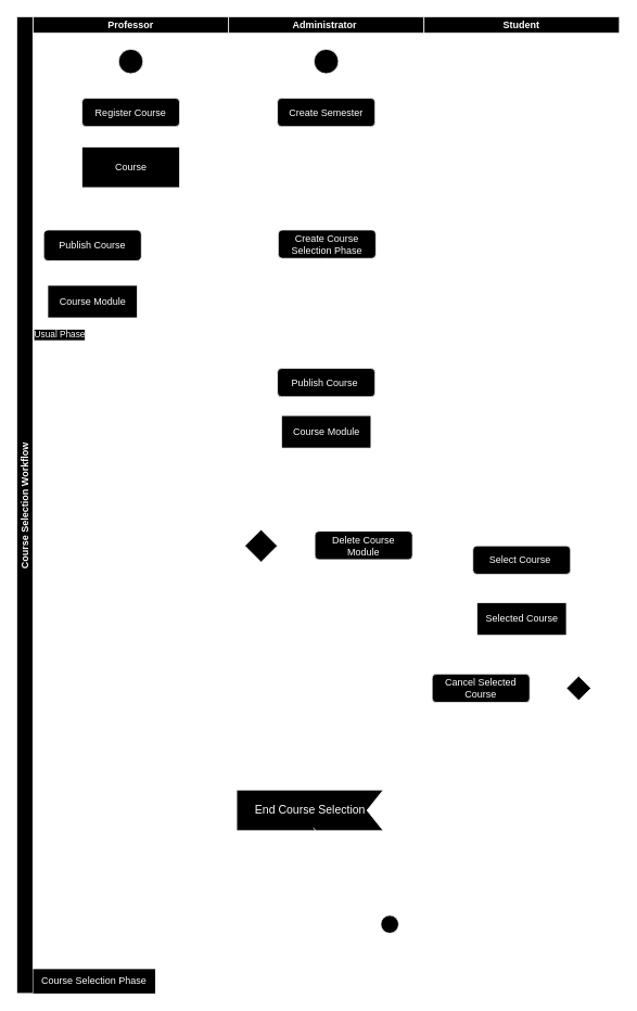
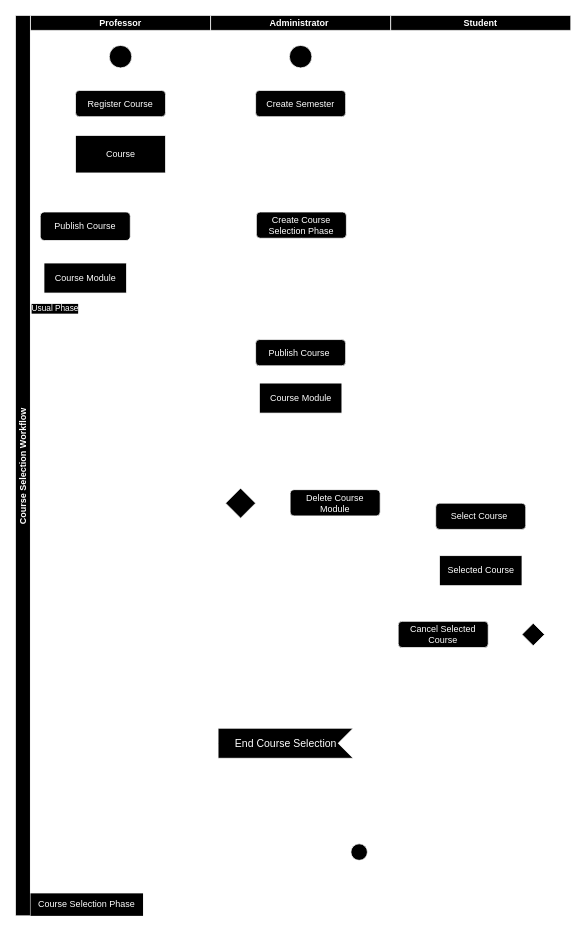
  <mxCell id="0" />
  <mxCell id="1" parent="0" />
  <mxCell id="2" value="" style="rounded=1;whiteSpace=wrap;html=1;labelBorderColor=none;fillColor=none;dashed=1;strokeColor=#FFFFFF;" parent="1" vertex="1"><mxGeometry x="230" y="360" width="510" height="700" as="geometry" /></mxCell>
  <mxCell id="3" value="Course Selection Workflow" style="swimlane;childLayout=stackLayout;resizeParent=1;resizeParentMax=0;startSize=20;horizontal=0;horizontalStack=1;fillColor=#000000;fontColor=#FFFFFF;strokeColor=#FFFFFF;" parent="1" vertex="1"><mxGeometry x="20" y="20" width="500" height="1200" as="geometry" /></mxCell>
  <mxCell id="4" value="Professor" style="swimlane;startSize=20;fillColor=#000000;strokeColor=#FFFFFF;fontColor=#FFFFFF;fillStyle=auto;" parent="3" vertex="1"><mxGeometry x="20" width="240" height="1200" as="geometry" /></mxCell>
  <mxCell id="5" value="" style="edgeStyle=none;html=1;strokeColor=#FFFFFF;fontColor=#FFFFFF;" parent="4" source="6" target="8" edge="1"><mxGeometry relative="1" as="geometry" /></mxCell>
  <mxCell id="6" value="" style="ellipse;strokeColor=#FFFFFF;fontColor=#FFFFFF;fillColor=#000000;" parent="4" vertex="1"><mxGeometry x="105" y="40" width="30" height="30" as="geometry" /></mxCell>
  <mxCell id="7" style="edgeStyle=none;html=1;exitX=0.5;exitY=1;exitDx=0;exitDy=0;entryX=0.5;entryY=0;entryDx=0;entryDy=0;fontColor=#FFFFFF;strokeColor=#FFFFFF;" parent="4" source="8" target="10" edge="1"><mxGeometry relative="1" as="geometry" /></mxCell>
  <mxCell id="8" value="&lt;font&gt;Register Course&lt;/font&gt;" style="rounded=1;whiteSpace=wrap;html=1;fillColor=#000000;strokeColor=#FFFFFF;fontColor=#FFFFFF;" parent="4" vertex="1"><mxGeometry x="60" y="100" width="120" height="35" as="geometry" /></mxCell>
  <mxCell id="9" style="edgeStyle=none;html=1;exitX=0.5;exitY=1;exitDx=0;exitDy=0;entryX=0.5;entryY=0;entryDx=0;entryDy=0;entryPerimeter=0;strokeColor=#FFFFFF;fontColor=#FFFFFF;" parent="4" source="10" target="12" edge="1"><mxGeometry relative="1" as="geometry" /></mxCell>
  <mxCell id="10" value="&lt;font&gt;Course&lt;/font&gt;" style="html=1;fillColor=#000000;strokeColor=#FFFFFF;fontColor=#FFFFFF;" parent="4" vertex="1"><mxGeometry x="60" y="160" width="120" height="50" as="geometry" /></mxCell>
  <mxCell id="11" value="Usual Phase" style="html=1;verticalAlign=bottom;labelBackgroundColor=#000000;endArrow=none;endFill=0;endSize=6;align=left;fontColor=#FFFFFF;strokeColor=#FFFFFF;" parent="4" edge="1"><mxGeometry x="-1" relative="1" as="geometry"><mxPoint y="400" as="sourcePoint" /><mxPoint x="720" y="400" as="targetPoint" /><mxPoint as="offset" /></mxGeometry></mxCell>
  <mxCell id="12" value="" style="shape=line;html=1;strokeWidth=6;strokeColor=#FFFFFF;fontColor=#FFFFFF;fillColor=#000000;" parent="4" vertex="1"><mxGeometry x="26" y="230" width="190" height="10" as="geometry" /></mxCell>
  <mxCell id="13" value="Course Selection Phase" style="text;html=1;strokeColor=none;fillColor=#000000;align=center;verticalAlign=middle;whiteSpace=wrap;rounded=0;dashed=1;labelBorderColor=none;fontColor=#FFFFFF;" parent="4" vertex="1"><mxGeometry y="1170" width="150" height="30" as="geometry" /></mxCell>
  <mxCell id="14" value="Administrator " style="swimlane;startSize=20;fillColor=#000000;strokeColor=#FFFFFF;fontColor=#FFFFFF;" parent="3" vertex="1"><mxGeometry x="260" width="240" height="1200" as="geometry" /></mxCell>
  <mxCell id="15" value="&lt;font&gt;Create Course Selection Phase&lt;/font&gt;" style="rounded=1;whiteSpace=wrap;html=1;fillColor=#000000;fontColor=#FFFFFF;strokeColor=#FFFFFF;" parent="14" vertex="1"><mxGeometry x="61" y="262" width="120" height="35" as="geometry" /></mxCell>
  <mxCell id="16" style="edgeStyle=none;html=1;exitX=0.5;exitY=1;exitDx=0;exitDy=0;entryX=0.5;entryY=0;entryDx=0;entryDy=0;fontColor=#FFFFFF;strokeColor=#FFFFFF;" parent="14" source="17" target="19" edge="1"><mxGeometry relative="1" as="geometry" /></mxCell>
  <mxCell id="17" value="&lt;font&gt;Publish Course&amp;nbsp;&lt;/font&gt;" style="rounded=1;whiteSpace=wrap;html=1;fillColor=#000000;strokeColor=#FFFFFF;fontColor=#FFFFFF;" parent="14" vertex="1"><mxGeometry x="60" y="432" width="120" height="35" as="geometry" /></mxCell>
  <mxCell id="18" style="edgeStyle=none;html=1;exitX=0.5;exitY=1;exitDx=0;exitDy=0;entryX=0.75;entryY=0.5;entryDx=0;entryDy=0;entryPerimeter=0;strokeColor=#FFFFFF;fontColor=#FFFFFF;" parent="14" source="19" target="21" edge="1"><mxGeometry relative="1" as="geometry" /></mxCell>
  <mxCell id="19" value="Course Module" style="html=1;fillColor=#000000;strokeColor=#FFFFFF;fontColor=#FFFFFF;" parent="14" vertex="1"><mxGeometry x="65" y="490" width="110" height="40" as="geometry" /></mxCell>
  <mxCell id="20" value="" style="group;fillColor=none;" parent="14" vertex="1" connectable="0"><mxGeometry x="10" y="570" width="160" height="30" as="geometry" /></mxCell>
  <mxCell id="21" value="" style="shape=line;html=1;strokeWidth=6;strokeColor=#FFFFFF;fontColor=#FFFFFF;" parent="20" vertex="1"><mxGeometry x="-10" width="161" height="10" as="geometry" /></mxCell>
  <mxCell id="22" style="edgeStyle=none;html=1;exitX=0.5;exitY=1;exitDx=0;exitDy=0;entryX=0.5;entryY=0;entryDx=0;entryDy=0;strokeColor=#FFFFFF;fontColor=#FFFFFF;endArrow=diamond;" parent="14" source="23" target="37" edge="1"><mxGeometry relative="1" as="geometry"><Array as="points"><mxPoint x="166" y="790" /><mxPoint x="310" y="790" /></Array></mxGeometry></mxCell>
  <mxCell id="23" value="&lt;font&gt;Delete Course Module&lt;/font&gt;" style="rounded=1;whiteSpace=wrap;html=1;fillColor=#000000;strokeColor=#FFFFFF;fontColor=#FFFFFF;" parent="14" vertex="1"><mxGeometry x="106" y="632" width="120" height="35" as="geometry" /></mxCell>
  <mxCell id="24" style="edgeStyle=none;html=1;exitX=1;exitY=0.5;exitDx=0;exitDy=0;entryX=0;entryY=0.5;entryDx=0;entryDy=0;strokeColor=#FFFFFF;fontColor=#FFFFFF;" parent="14" source="26" target="23" edge="1"><mxGeometry relative="1" as="geometry" /></mxCell>
  <mxCell id="25" style="edgeStyle=none;html=1;exitX=0.5;exitY=1;exitDx=0;exitDy=0;entryX=0.25;entryY=0.5;entryDx=0;entryDy=0;entryPerimeter=0;strokeColor=#FFFFFF;fontColor=#FFFFFF;" parent="14" source="26" target="41" edge="1"><mxGeometry relative="1" as="geometry"><Array as="points"><mxPoint x="40" y="800" /><mxPoint x="106" y="800" /></Array></mxGeometry></mxCell>
  <mxCell id="26" value="" style="rhombus;fillColor=#000000;strokeColor=#FFFFFF;fontColor=#FFFFFF;" parent="14" vertex="1"><mxGeometry x="20" y="630" width="40" height="40" as="geometry" /></mxCell>
  <mxCell id="27" style="edgeStyle=none;html=1;exitX=0.25;exitY=0.5;exitDx=0;exitDy=0;exitPerimeter=0;entryX=0.5;entryY=0;entryDx=0;entryDy=0;strokeColor=#FFFFFF;fontColor=#FFFFFF;" parent="14" source="21" target="26" edge="1"><mxGeometry relative="1" as="geometry" /></mxCell>
  <mxCell id="28" value="Student" style="swimlane;startSize=20;fillColor=#000000;fontColor=#FFFFFF;strokeColor=#FFFFFF;" parent="14" vertex="1"><mxGeometry x="240" width="240" height="1200" as="geometry" /></mxCell>
  <mxCell id="29" style="edgeStyle=none;html=1;exitX=0.5;exitY=1;exitDx=0;exitDy=0;entryX=0.5;entryY=0;entryDx=0;entryDy=0;strokeColor=#FFFFFF;fontColor=#FFFFFF;" parent="28" source="30" target="36" edge="1"><mxGeometry relative="1" as="geometry"><Array as="points"><mxPoint x="120" y="780" /><mxPoint x="190" y="780" /></Array></mxGeometry></mxCell>
  <mxCell id="30" value="Selected Course" style="html=1;fillColor=#000000;strokeColor=#FFFFFF;fontColor=#FFFFFF;" parent="28" vertex="1"><mxGeometry x="65" y="720" width="110" height="40" as="geometry" /></mxCell>
  <mxCell id="31" style="edgeStyle=none;html=1;exitX=0.5;exitY=1;exitDx=0;exitDy=0;entryX=0.5;entryY=0;entryDx=0;entryDy=0;strokeColor=#FFFFFF;fontColor=#FFFFFF;" parent="28" source="32" target="30" edge="1"><mxGeometry relative="1" as="geometry" /></mxCell>
  <mxCell id="32" value="&lt;font&gt;Select Course&amp;nbsp;&lt;/font&gt;" style="rounded=1;whiteSpace=wrap;html=1;fillColor=#000000;strokeColor=#FFFFFF;fontColor=#FFFFFF;" parent="28" vertex="1"><mxGeometry x="60" y="650" width="120" height="35" as="geometry" /></mxCell>
  <mxCell id="33" value="" style="edgeStyle=none;html=1;strokeColor=#FFFFFF;fontColor=#FFFFFF;" parent="28" source="34" target="32" edge="1"><mxGeometry relative="1" as="geometry" /></mxCell>
  <mxCell id="34" value="" style="shape=line;html=1;strokeWidth=6;strokeColor=#FFFFFF;fontColor=#FFFFFF;fillColor=#000000;" parent="28" vertex="1"><mxGeometry x="65" y="610" width="110" height="10" as="geometry" /></mxCell>
  <mxCell id="35" style="edgeStyle=none;html=1;exitX=0;exitY=0.5;exitDx=0;exitDy=0;entryX=1;entryY=0.5;entryDx=0;entryDy=0;strokeColor=#FFFFFF;fontColor=#FFFFFF;" parent="28" source="36" target="37" edge="1"><mxGeometry relative="1" as="geometry" /></mxCell>
  <mxCell id="36" value="" style="rhombus;fillColor=#000000;strokeColor=#FFFFFF;fontColor=#FFFFFF;" parent="28" vertex="1"><mxGeometry x="175" y="810" width="30" height="30" as="geometry" /></mxCell>
  <mxCell id="37" value="&lt;font&gt;Cancel Selected Course&lt;/font&gt;" style="rounded=1;whiteSpace=wrap;html=1;fillColor=#000000;strokeColor=#FFFFFF;fontColor=#FFFFFF;" parent="28" vertex="1"><mxGeometry x="10" y="807.5" width="120" height="35" as="geometry" /></mxCell>
  <mxCell id="38" style="edgeStyle=none;html=1;exitX=0.75;exitY=0.5;exitDx=0;exitDy=0;exitPerimeter=0;strokeColor=#FFFFFF;fontColor=#FFFFFF;entryX=0.25;entryY=0.5;entryDx=0;entryDy=0;entryPerimeter=0;" parent="14" source="21" target="34" edge="1"><mxGeometry relative="1" as="geometry"><mxPoint x="320" y="590" as="targetPoint" /><Array as="points"><mxPoint x="121" y="590" /><mxPoint x="333" y="590" /></Array></mxGeometry></mxCell>
  <mxCell id="39" style="edgeStyle=none;html=1;exitX=0.5;exitY=1;exitDx=0;exitDy=0;entryX=0.75;entryY=0.5;entryDx=0;entryDy=0;entryPerimeter=0;strokeColor=#FFFFFF;fontColor=#FFFFFF;" parent="14" source="15" target="34" edge="1"><mxGeometry relative="1" as="geometry"><Array as="points"><mxPoint x="121" y="390" /><mxPoint x="388" y="390" /></Array></mxGeometry></mxCell>
  <mxCell id="40" value="" style="edgeStyle=none;html=1;strokeColor=#FFFFFF;fontColor=#FFFFFF;entryX=0.5;entryY=0;entryDx=0;entryDy=0;" parent="14" source="41" target="43" edge="1"><mxGeometry relative="1" as="geometry"><mxPoint x="198" y="995" as="targetPoint" /></mxGeometry></mxCell>
  <mxCell id="41" value="" style="shape=line;html=1;strokeWidth=6;strokeColor=#FFFFFF;fontColor=#FFFFFF;fillColor=#000000;" parent="14" vertex="1"><mxGeometry x="13" y="900" width="370" height="10" as="geometry" /></mxCell>
  <mxCell id="42" style="edgeStyle=none;html=1;exitX=0.5;exitY=1;exitDx=0;exitDy=0;entryX=0.75;entryY=0.5;entryDx=0;entryDy=0;entryPerimeter=0;strokeColor=#FFFFFF;fontColor=#FFFFFF;" parent="14" source="36" target="41" edge="1"><mxGeometry relative="1" as="geometry"><Array as="points"><mxPoint x="430" y="870" /><mxPoint x="290" y="870" /></Array></mxGeometry></mxCell>
  <mxCell id="43" value="" style="ellipse;html=1;shape=endState;fillColor=#000000;strokeColor=#FFFFFF;" parent="14" vertex="1"><mxGeometry x="183" y="1100" width="30" height="30" as="geometry" /></mxCell>
  <mxCell id="44" style="edgeStyle=none;html=1;exitX=0.5;exitY=1;exitDx=0;exitDy=0;entryX=0.5;entryY=0;entryDx=0;entryDy=0;strokeColor=#FFFFFF;" parent="14" source="45" target="47" edge="1"><mxGeometry relative="1" as="geometry" /></mxCell>
  <mxCell id="45" value="" style="ellipse;strokeColor=#FFFFFF;fontColor=#FFFFFF;fillColor=#000000;" parent="14" vertex="1"><mxGeometry x="105" y="40" width="30" height="30" as="geometry" /></mxCell>
  <mxCell id="46" style="edgeStyle=none;html=1;exitX=0.5;exitY=1;exitDx=0;exitDy=0;strokeColor=#FFFFFF;" parent="14" source="47" target="49" edge="1"><mxGeometry relative="1" as="geometry" /></mxCell>
  <mxCell id="47" value="&lt;font&gt;Create Semester&lt;/font&gt;" style="rounded=1;whiteSpace=wrap;html=1;fillColor=#000000;fontColor=#FFFFFF;strokeColor=#FFFFFF;" parent="14" vertex="1"><mxGeometry x="60" y="100" width="120" height="35" as="geometry" /></mxCell>
  <mxCell id="48" style="edgeStyle=none;html=1;exitX=0.75;exitY=0.5;exitDx=0;exitDy=0;exitPerimeter=0;entryX=0.5;entryY=0;entryDx=0;entryDy=0;strokeColor=#FFFFFF;" parent="14" source="49" target="15" edge="1"><mxGeometry relative="1" as="geometry"><Array as="points"><mxPoint x="168" y="220" /><mxPoint x="120" y="220" /></Array></mxGeometry></mxCell>
  <mxCell id="49" value="" style="shape=line;html=1;strokeWidth=6;strokeColor=#FFFFFF;fontColor=#FFFFFF;fillColor=#000000;" parent="14" vertex="1"><mxGeometry x="25" y="170" width="190" height="10" as="geometry" /></mxCell>
  <mxCell id="50" style="edgeStyle=none;html=1;exitX=0.75;exitY=0.5;exitDx=0;exitDy=0;exitPerimeter=0;entryX=0;entryY=0.5;entryDx=0;entryDy=0;strokeColor=#FFFFFF;fontColor=#FFFFFF;" parent="3" source="12" target="17" edge="1"><mxGeometry relative="1" as="geometry"><Array as="points"><mxPoint x="190" y="450" /></Array></mxGeometry></mxCell>
  <mxCell id="51" style="edgeStyle=none;html=1;exitX=0.25;exitY=0.5;exitDx=0;exitDy=0;exitPerimeter=0;entryX=0.75;entryY=0.5;entryDx=0;entryDy=0;entryPerimeter=0;strokeColor=#FFFFFF;" parent="3" source="49" target="12" edge="1"><mxGeometry relative="1" as="geometry"><Array as="points"><mxPoint x="333" y="220" /><mxPoint x="189" y="220" /></Array></mxGeometry></mxCell>
  <mxCell id="52" style="edgeStyle=none;html=1;exitX=0.5;exitY=1;exitDx=0;exitDy=0;entryX=0.5;entryY=0;entryDx=0;entryDy=0;strokeColor=#FFFFFF;fontColor=#FFFFFF;" parent="1" source="53" target="55" edge="1"><mxGeometry relative="1" as="geometry" /></mxCell>
  <mxCell id="53" value="&lt;font&gt;Publish Course&lt;/font&gt;" style="rounded=1;whiteSpace=wrap;html=1;fillColor=#000000;strokeColor=#FFFFFF;fontColor=#FFFFFF;" parent="1" vertex="1"><mxGeometry x="53" y="282" width="120" height="38" as="geometry" /></mxCell>
  <mxCell id="54" style="edgeStyle=none;html=1;exitX=0.5;exitY=1;exitDx=0;exitDy=0;strokeColor=#FFFFFF;fontColor=#FFFFFF;entryX=0.25;entryY=0.5;entryDx=0;entryDy=0;entryPerimeter=0;" parent="1" source="55" target="21" edge="1"><mxGeometry relative="1" as="geometry"><mxPoint x="113" y="440" as="targetPoint" /><Array as="points"><mxPoint x="113" y="500" /><mxPoint x="320" y="500" /></Array></mxGeometry></mxCell>
  <mxCell id="55" value="Course Module" style="html=1;fillColor=#000000;strokeColor=#FFFFFF;fontColor=#FFFFFF;" parent="1" vertex="1"><mxGeometry x="58" y="350" width="110" height="40" as="geometry" /></mxCell>
  <mxCell id="56" style="edgeStyle=none;html=1;exitX=0.25;exitY=0.5;exitDx=0;exitDy=0;exitPerimeter=0;entryX=0.5;entryY=0;entryDx=0;entryDy=0;strokeColor=#FFFFFF;fontColor=#FFFFFF;" parent="1" source="12" target="53" edge="1"><mxGeometry relative="1" as="geometry" /></mxCell>
- <mxCell id="57" value="End Course Selection" style="html=1;shape=mxgraph.infographic.ribbonSimple;notch1=20;notch2=0;align=center;verticalAlign=middle;fontSize=14;fontStyle=0;flipH=1;fillColor=#000000;strokeColor=#FFFFFF;fontColor=#FFFFFF;labelBorderColor=none;" parent="1" vertex="1"><mxGeometry x="290" y="970" width="180" height="50" as="geometry" /></mxCell>
+ <mxCell id="57" value="End Course Selection" style="html=1;shape=mxgraph.infographic.ribbonSimple;notch1=20;notch2=0;align=center;verticalAlign=middle;fontSize=14;fontStyle=0;flipH=1;fillColor=#000000;strokeColor=#FFFFFF;fontColor=#FFFFFF;labelBorderColor=none;" parent="1" vertex="1"><mxGeometry x="290" y="970" width="180" height="40" as="geometry" /></mxCell>
  <mxCell id="58" value="" style="shape=mxgraph.lean_mapping.electronic_info_flow_edge;html=1;strokeColor=#FFFFFF;fontColor=#FFFFFF;exitX=0;exitY=0;exitDx=90;exitDy=40;exitPerimeter=0;entryX=0;entryY=0.5;entryDx=0;entryDy=0;" parent="1" source="57" target="43" edge="1"><mxGeometry width="160" relative="1" as="geometry"><mxPoint x="256" y="1079.5" as="sourcePoint" /><mxPoint x="370" y="1110" as="targetPoint" /></mxGeometry></mxCell>
